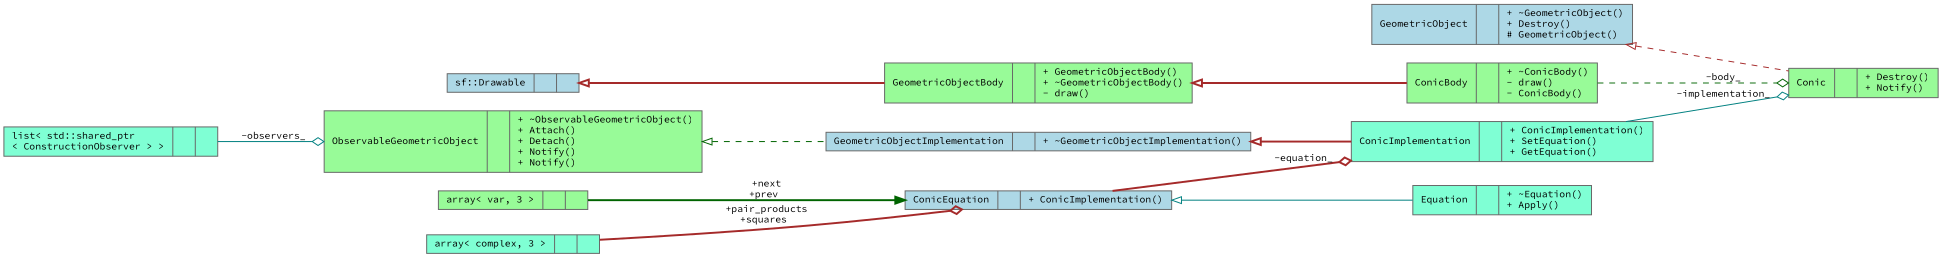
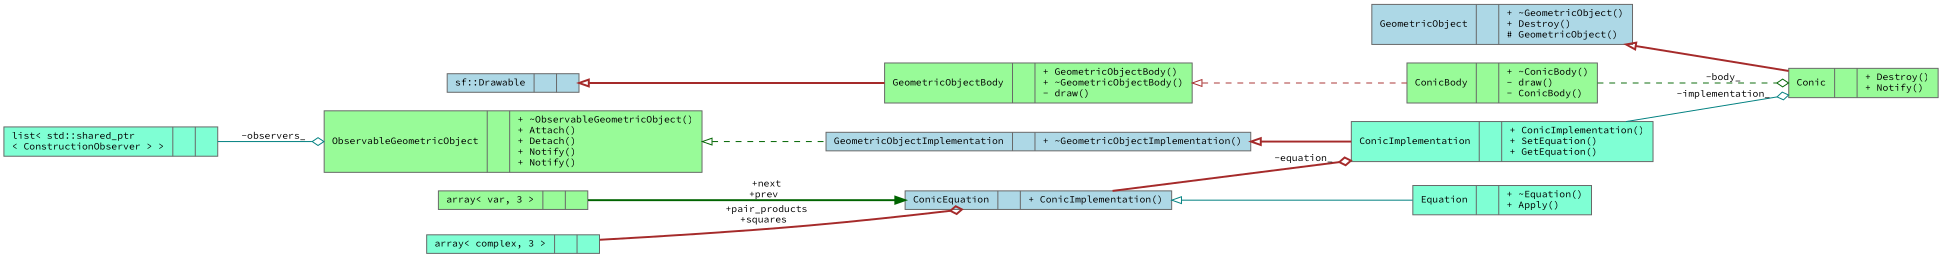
  digraph {
    fontname="Source Code Pro"
    rankdir=LR
    node [color=gray40 fillcolor=palegreen fontname="Source Code Pro" fontsize=10 shape=record style=filled]
    edge [color=brown fontname="Source Code Pro" fontsize=10 labelfontname=Helvetica labelfontsize=10 style=bold]
    n1 [fontcolor=black height=0.2 label="{Conic\n||+ Destroy()\l+ Notify()\l}" width=0.4]
    n2 [fillcolor=lightblue height=0.2 label="{GeometricObject\n||+ ~GeometricObject()\l+ Destroy()\l# GeometricObject()\l}" width=0.4]
    n3 [height=0.2 label="{ConicBody\n||+ ~ConicBody()\l- draw()\l- ConicBody()\l}" width=0.4]
    n4 [height=0.2 label="{GeometricObjectBody\n||+ GeometricObjectBody()\l+ ~GeometricObjectBody()\l- draw()\l}" width=0.4]
    n5 [fillcolor=lightblue height=0.2 label="{sf::Drawable\n||}" width=0.4]
    n6 [fillcolor=aquamarine height=0.2 label="{ConicImplementation\n||+ ConicImplementation()\l+ SetEquation()\l+ GetEquation()\l}" width=0.4]
    n7 [fillcolor=lightblue height=0.2 label="{GeometricObjectImplementation\n||+ ~GeometricObjectImplementation()\l}" width=0.4]
    n8 [height=0.2 label="{ObservableGeometricObject\n||+ ~ObservableGeometricObject()\l+ Attach()\l+ Detach()\l+ Notify()\l+ Notify()\l}" width=0.4]
    n9 [fillcolor=aquamarine height=0.2 label="{list\< std::shared_ptr\l\< ConstructionObserver \> \>\n||}" width=0.4]
    n10 [fillcolor=lightblue height=0.2 label="{ConicEquation\n||+ ConicImplementation()\l}" width=0.4]
    n11 [fillcolor=aquamarine height=0.2 label="{Equation\n||+ ~Equation()\l+ Apply()\l}" width=0.4]
    n12 [height=0.2 label="{array\< var, 3 \>\n||}" width=0.4]
    n13 [fillcolor=aquamarine height=0.2 label="{array\< complex, 3 \>\n||}" width=0.4]
-   n2 -> n1 [arrowtail=onormal dir=back style=dashed]
+   n2 -> n1 [arrowtail=onormal dir=back]
    n3 -> n1 [arrowhead=odiamond color=darkgreen label=" -body_" style=dashed]
-   n4 -> n3 [arrowtail=onormal dir=back]
+   n4 -> n3 [arrowtail=onormal dir=back style=dashed]
    n5 -> n4 [arrowtail=onormal dir=back]
    n6 -> n1 [arrowhead=odiamond color=teal label=" -implementation_" style=solid]
    n7 -> n6 [arrowtail=onormal dir=back]
    n8 -> n7 [arrowtail=onormal color=darkgreen dir=back style=dashed]
    n9 -> n8 [arrowhead=odiamond color=teal label=" -observers_" style=solid]
    n10 -> n6 [arrowhead=odiamond label=" -equation_"]
    n10 -> n11 [arrowtail=onormal color=teal dir=back style=solid]
    n12 -> n10 [arrowhead=normal color=darkgreen label=" +next\n+prev"]
    n13 -> n10 [arrowhead=odiamond label=" +pair_products\n+squares"]
  }
